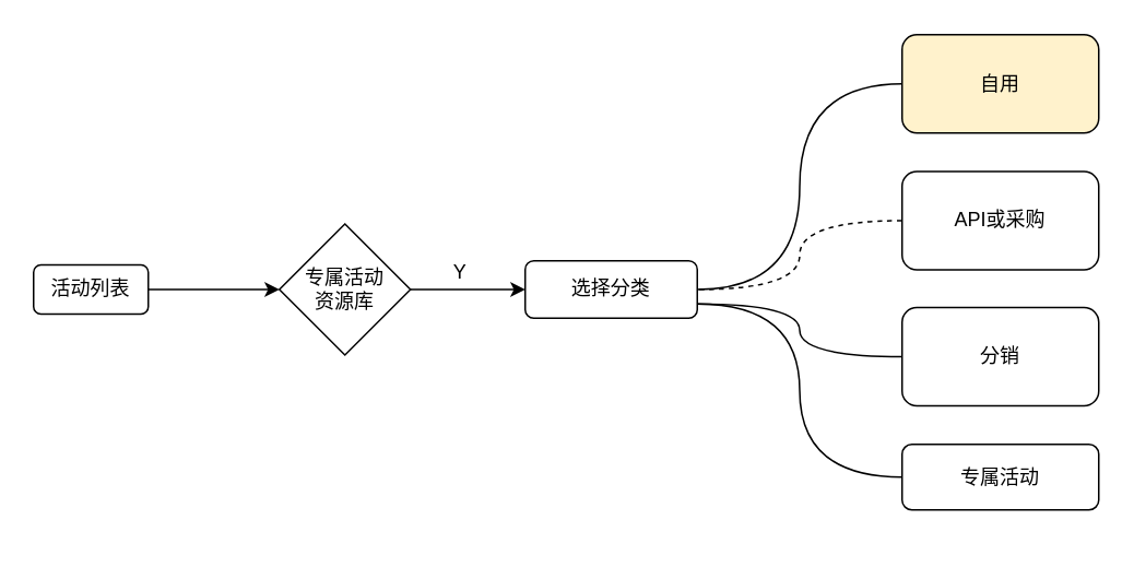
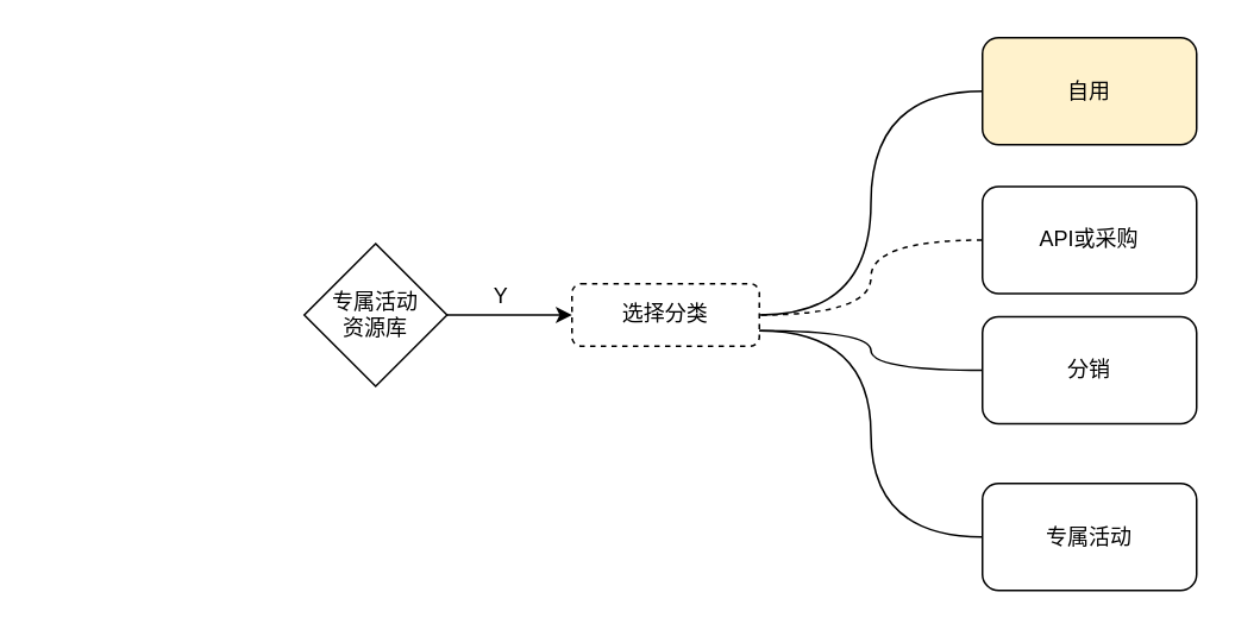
  <mxCell id="0" />
  <mxCell id="1" parent="0" />
- <mxCell id="2" value="" style="edgeStyle=orthogonalEdgeStyle;rounded=0;orthogonalLoop=1;jettySize=auto;html=1;" edge="1" parent="1" source="3" target="15"><mxGeometry relative="1" as="geometry" /></mxCell>
- <mxCell id="3" value="活动列表" style="rounded=1;whiteSpace=wrap;html=1;shadow=0;fillColor=default;" parent="1" vertex="1"><mxGeometry x="20" y="161" width="70" height="30" as="geometry" /></mxCell>
  <mxCell id="4" style="edgeStyle=orthogonalEdgeStyle;rounded=0;orthogonalLoop=1;jettySize=auto;html=1;entryX=0;entryY=0.5;entryDx=0;entryDy=0;curved=1;endArrow=none;endFill=0;" edge="1" parent="1" source="5" target="13"><mxGeometry relative="1" as="geometry" /></mxCell>
- <mxCell id="5" value="选择分类" style="whiteSpace=wrap;html=1;rounded=1;shadow=0;" parent="1" vertex="1"><mxGeometry x="320" y="158.5" width="105" height="35" as="geometry" /></mxCell>
+ <mxCell id="5" value="选择分类" style="whiteSpace=wrap;html=1;rounded=1;shadow=0;dashed=1;" parent="1" vertex="1"><mxGeometry x="320" y="158.5" width="105" height="35" as="geometry" /></mxCell>
  <mxCell id="6" style="edgeStyle=orthogonalEdgeStyle;curved=1;rounded=0;orthogonalLoop=1;jettySize=auto;html=1;entryX=1;entryY=0.75;entryDx=0;entryDy=0;endArrow=none;endFill=0;" edge="1" parent="1" source="7" target="5"><mxGeometry relative="1" as="geometry" /></mxCell>
- <mxCell id="7" value="分销" style="rounded=1;whiteSpace=wrap;html=1;shadow=0;" parent="1" vertex="1"><mxGeometry x="550" y="187" width="120" height="60" as="geometry" /></mxCell>
+ <mxCell id="7" value="分销" style="rounded=1;whiteSpace=wrap;html=1;shadow=0;" parent="1" vertex="1"><mxGeometry x="550" y="177" width="120" height="60" as="geometry" /></mxCell>
  <mxCell id="8" value="" style="edgeStyle=orthogonalEdgeStyle;curved=1;rounded=0;orthogonalLoop=1;jettySize=auto;html=1;endArrow=none;endFill=0;dashed=1;" edge="1" parent="1" source="9" target="5"><mxGeometry relative="1" as="geometry" /></mxCell>
  <mxCell id="9" value="API或采购" style="rounded=1;whiteSpace=wrap;html=1;shadow=0;" parent="1" vertex="1"><mxGeometry x="550" y="104" width="120" height="60" as="geometry" /></mxCell>
  <mxCell id="10" style="edgeStyle=orthogonalEdgeStyle;curved=1;rounded=0;orthogonalLoop=1;jettySize=auto;html=1;entryX=1;entryY=0.75;entryDx=0;entryDy=0;endArrow=none;endFill=0;" edge="1" parent="1" source="11" target="5"><mxGeometry relative="1" as="geometry" /></mxCell>
- <mxCell id="11" value="专属活动" style="rounded=1;whiteSpace=wrap;html=1;shadow=0;" parent="1" vertex="1"><mxGeometry x="550" y="270.5" width="120" height="40" as="geometry" /></mxCell>
+ <mxCell id="11" value="专属活动" style="rounded=1;whiteSpace=wrap;html=1;shadow=0;" parent="1" vertex="1"><mxGeometry x="550" y="270.5" width="120" height="60" as="geometry" /></mxCell>
  <mxCell id="12" style="edgeStyle=orthogonalEdgeStyle;rounded=0;orthogonalLoop=1;jettySize=auto;html=1;exitX=0.5;exitY=1;exitDx=0;exitDy=0;" parent="1" source="11" target="11" edge="1"><mxGeometry relative="1" as="geometry" /></mxCell>
  <mxCell id="13" value="自用" style="rounded=1;whiteSpace=wrap;html=1;shadow=0;fillColor=#fff2cc;" vertex="1" parent="1"><mxGeometry x="550" y="20.5" width="120" height="60" as="geometry" /></mxCell>
  <mxCell id="14" style="edgeStyle=orthogonalEdgeStyle;rounded=0;orthogonalLoop=1;jettySize=auto;html=1;exitX=1;exitY=0.5;exitDx=0;exitDy=0;entryX=0;entryY=0.5;entryDx=0;entryDy=0;" edge="1" parent="1" source="15" target="5"><mxGeometry relative="1" as="geometry" /></mxCell>
  <mxCell id="15" value="专属活动&lt;br&gt;资源库" style="rhombus;whiteSpace=wrap;html=1;" vertex="1" parent="1"><mxGeometry x="170" y="136" width="80" height="80" as="geometry" /></mxCell>
  <mxCell id="16" value="Y" style="text;html=1;align=center;verticalAlign=middle;resizable=0;points=[];autosize=1;strokeColor=none;fillColor=none;" vertex="1" parent="1"><mxGeometry x="270" y="156" width="20" height="20" as="geometry" /></mxCell>
